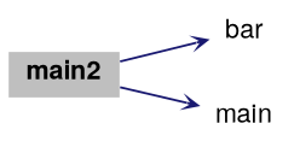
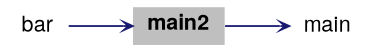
  digraph {
    rankdir=LR
    node [color=black fontname="Helvetica,Arial,sans-serif" fontsize=12 shape=plaintext]
    edge [arrowhead=open arrowsize=0.5 arrowtail=open color=midnightblue fontname="Helvetica,Arial,sans-serif" fontsize=15 labelfontsize=15 style=solid]
    n1 [fillcolor=grey75 fontcolor=black height=0.2 label=<<b>main2</b>> style=filled width=0.4]
    n2 [height=0.2 label=bar width=0.4]
    n3 [height=0.2 label=main width=0.4]
-   n1 -> n2
+   n2 -> n1
    n1 -> n3
  }
